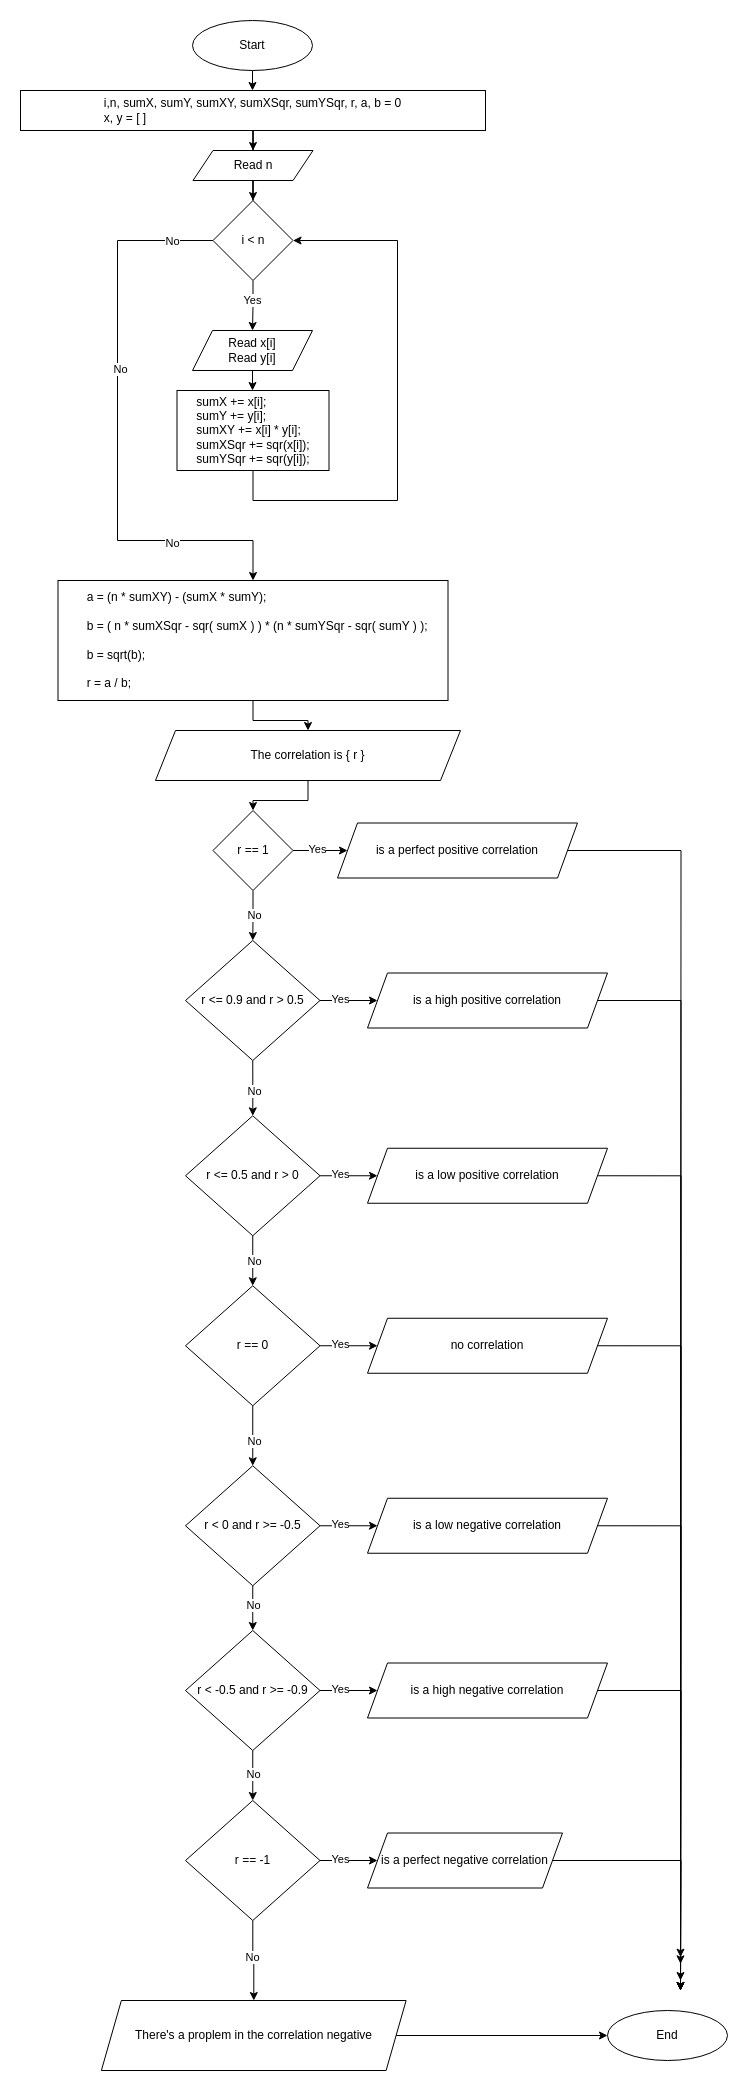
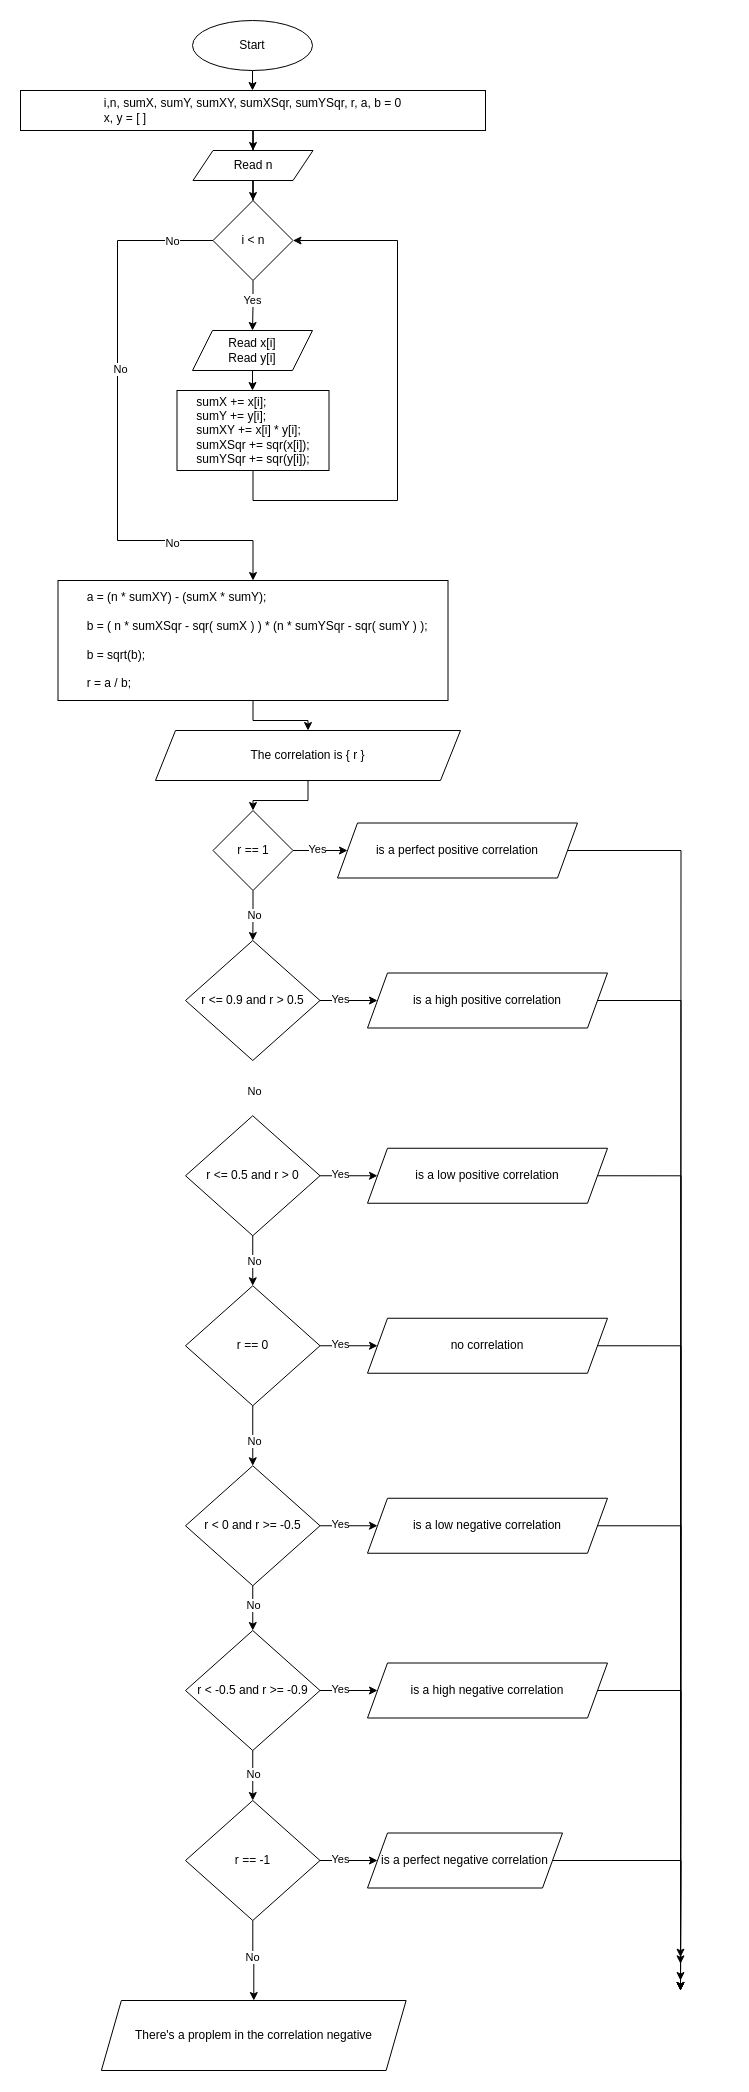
  <mxCell id="0" />
  <mxCell id="1" parent="0" />
  <mxCell id="2" value="" style="edgeStyle=orthogonalEdgeStyle;rounded=0;orthogonalLoop=1;jettySize=auto;html=1;" edge="1" parent="1" source="3" target="5"><mxGeometry relative="1" as="geometry" /></mxCell>
  <mxCell id="3" value="Start" style="ellipse;whiteSpace=wrap;html=1;" vertex="1" parent="1"><mxGeometry x="192" y="20" width="120" height="50" as="geometry" /></mxCell>
  <mxCell id="4" value="" style="edgeStyle=orthogonalEdgeStyle;rounded=0;orthogonalLoop=1;jettySize=auto;html=1;" edge="1" parent="1" source="5" target="7"><mxGeometry relative="1" as="geometry" /></mxCell>
  <mxCell id="5" value="&lt;div style=&quot;text-align: left;&quot;&gt;&lt;span style=&quot;background-color: initial;&quot;&gt;i,n, sumX, sumY, sumXY, sumXSqr, sumYSqr, r, a, b = 0&lt;/span&gt;&lt;/div&gt;&lt;div style=&quot;text-align: left;&quot;&gt;x, y = [ ]&lt;br&gt;&lt;/div&gt;" style="whiteSpace=wrap;html=1;" vertex="1" parent="1"><mxGeometry x="20" y="90" width="465" height="40" as="geometry" /></mxCell>
  <mxCell id="6" value="" style="edgeStyle=orthogonalEdgeStyle;rounded=0;orthogonalLoop=1;jettySize=auto;html=1;" edge="1" parent="1" source="7" target="14"><mxGeometry relative="1" as="geometry" /></mxCell>
  <mxCell id="7" value="Read n" style="shape=parallelogram;perimeter=parallelogramPerimeter;whiteSpace=wrap;html=1;fixedSize=1;" vertex="1" parent="1"><mxGeometry x="192.5" y="150" width="120" height="30" as="geometry" /></mxCell>
  <mxCell id="8" value="" style="edgeStyle=orthogonalEdgeStyle;rounded=0;orthogonalLoop=1;jettySize=auto;html=1;" edge="1" parent="1" source="14" target="17"><mxGeometry relative="1" as="geometry" /></mxCell>
  <mxCell id="9" value="Yes" style="edgeLabel;html=1;align=center;verticalAlign=middle;resizable=0;points=[];" connectable="0" vertex="1" parent="8"><mxGeometry x="-0.259" y="-1" relative="1" as="geometry"><mxPoint as="offset" /></mxGeometry></mxCell>
  <mxCell id="10" style="edgeStyle=orthogonalEdgeStyle;rounded=0;orthogonalLoop=1;jettySize=auto;html=1;exitX=0;exitY=0.5;exitDx=0;exitDy=0;entryX=0.5;entryY=0;entryDx=0;entryDy=0;" edge="1" parent="1" source="14" target="21"><mxGeometry relative="1" as="geometry"><Array as="points"><mxPoint x="117" y="240" /><mxPoint x="117" y="540" /><mxPoint x="253" y="540" /></Array></mxGeometry></mxCell>
  <mxCell id="11" value="No" style="edgeLabel;html=1;align=center;verticalAlign=middle;resizable=0;points=[];" connectable="0" vertex="1" parent="10"><mxGeometry x="-0.857" relative="1" as="geometry"><mxPoint as="offset" /></mxGeometry></mxCell>
  <mxCell id="12" value="No" style="edgeLabel;html=1;align=center;verticalAlign=middle;resizable=0;points=[];" connectable="0" vertex="1" parent="10"><mxGeometry x="-0.215" y="2" relative="1" as="geometry"><mxPoint as="offset" /></mxGeometry></mxCell>
  <mxCell id="13" value="No" style="edgeLabel;html=1;align=center;verticalAlign=middle;resizable=0;points=[];" connectable="0" vertex="1" parent="10"><mxGeometry x="0.575" y="-2" relative="1" as="geometry"><mxPoint as="offset" /></mxGeometry></mxCell>
  <mxCell id="14" value="i &amp;lt; n" style="rhombus;whiteSpace=wrap;html=1;" vertex="1" parent="1"><mxGeometry x="212.5" y="200" width="80" height="80" as="geometry" /></mxCell>
  <mxCell id="15" style="edgeStyle=orthogonalEdgeStyle;rounded=0;orthogonalLoop=1;jettySize=auto;html=1;entryX=1;entryY=0.5;entryDx=0;entryDy=0;exitX=0.5;exitY=1;exitDx=0;exitDy=0;" edge="1" parent="1" source="18" target="14"><mxGeometry relative="1" as="geometry"><mxPoint x="467" y="260" as="sourcePoint" /><Array as="points"><mxPoint x="253" y="500" /><mxPoint x="397" y="500" /><mxPoint x="397" y="240" /></Array></mxGeometry></mxCell>
  <mxCell id="16" value="" style="edgeStyle=orthogonalEdgeStyle;rounded=0;orthogonalLoop=1;jettySize=auto;html=1;" edge="1" parent="1" source="17" target="18"><mxGeometry relative="1" as="geometry" /></mxCell>
  <mxCell id="17" value="Read x[i]&lt;div&gt;Read y[i]&lt;br&gt;&lt;/div&gt;" style="shape=parallelogram;perimeter=parallelogramPerimeter;whiteSpace=wrap;html=1;fixedSize=1;" vertex="1" parent="1"><mxGeometry x="192" y="330" width="120" height="40" as="geometry" /></mxCell>
  <mxCell id="18" value="&lt;div style=&quot;text-align: left;&quot;&gt;&lt;span style=&quot;background-color: initial;&quot;&gt;sumX += x[i];&lt;/span&gt;&lt;/div&gt;&lt;div style=&quot;text-align: left;&quot;&gt;sumY += y[i];&lt;/div&gt;&lt;div style=&quot;text-align: left;&quot;&gt;sumXY += x[i] * y[i];&lt;/div&gt;&lt;div style=&quot;text-align: left;&quot;&gt;sumXSqr += sqr(x&lt;span style=&quot;background-color: initial;&quot;&gt;[i]&lt;/span&gt;&lt;span style=&quot;background-color: initial;&quot;&gt;);&lt;/span&gt;&lt;/div&gt;&lt;div style=&quot;text-align: left;&quot;&gt;&lt;span style=&quot;background-color: initial;&quot;&gt;sumYSqr += sqr(y[i]);&lt;/span&gt;&lt;/div&gt;" style="whiteSpace=wrap;html=1;" vertex="1" parent="1"><mxGeometry x="176.5" y="390" width="152" height="80" as="geometry" /></mxCell>
  <mxCell id="19" value="" style="edgeStyle=orthogonalEdgeStyle;rounded=0;orthogonalLoop=1;jettySize=auto;html=1;exitX=0.5;exitY=1;exitDx=0;exitDy=0;" edge="1" parent="1" source="29" target="26"><mxGeometry relative="1" as="geometry"><mxPoint x="87" y="860" as="sourcePoint" /></mxGeometry></mxCell>
  <mxCell id="20" value="" style="edgeStyle=orthogonalEdgeStyle;rounded=0;orthogonalLoop=1;jettySize=auto;html=1;" edge="1" parent="1" source="21" target="29"><mxGeometry relative="1" as="geometry" /></mxCell>
  <mxCell id="21" value="&lt;div&gt;&lt;span style=&quot;text-align: center;&quot;&gt;&lt;span style=&quot;white-space: pre;&quot;&gt;&#09;&lt;/span&gt;a = (n * sumXY) - (sumX * sumY);&lt;/span&gt;&lt;br&gt;&lt;/div&gt;&lt;div&gt;&lt;span style=&quot;text-align: center;&quot;&gt;&lt;br&gt;&lt;/span&gt;&lt;/div&gt;&lt;span style=&quot;white-space: pre;&quot;&gt;&#09;&lt;/span&gt;b = ( n * sumXSqr - sqr( sumX ) ) * (n * sumYSqr - sqr( sumY ) );&lt;div&gt;&lt;br&gt;&lt;div&gt;&lt;span style=&quot;white-space: pre;&quot;&gt;&#09;&lt;/span&gt;b = sqrt(b);&lt;/div&gt;&lt;/div&gt;&lt;div&gt;&lt;br&gt;&lt;/div&gt;&lt;div&gt;&lt;span style=&quot;white-space: pre;&quot;&gt;&#09;&lt;/span&gt;r = a / b;&lt;br&gt;&lt;/div&gt;" style="whiteSpace=wrap;html=1;align=left;" vertex="1" parent="1"><mxGeometry x="57.5" y="580" width="390" height="120" as="geometry" /></mxCell>
  <mxCell id="22" value="" style="edgeStyle=orthogonalEdgeStyle;rounded=0;orthogonalLoop=1;jettySize=auto;html=1;" edge="1" parent="1" source="26" target="28"><mxGeometry relative="1" as="geometry" /></mxCell>
  <mxCell id="23" value="Yes" style="edgeLabel;html=1;align=center;verticalAlign=middle;resizable=0;points=[];" connectable="0" vertex="1" parent="22"><mxGeometry x="-0.101" y="2" relative="1" as="geometry"><mxPoint as="offset" /></mxGeometry></mxCell>
  <mxCell id="24" value="" style="edgeStyle=orthogonalEdgeStyle;rounded=0;orthogonalLoop=1;jettySize=auto;html=1;" edge="1" parent="1" source="26" target="33"><mxGeometry relative="1" as="geometry" /></mxCell>
  <mxCell id="25" value="No" style="edgeLabel;html=1;align=center;verticalAlign=middle;resizable=0;points=[];" connectable="0" vertex="1" parent="24"><mxGeometry x="-0.018" relative="1" as="geometry"><mxPoint x="1" as="offset" /></mxGeometry></mxCell>
  <mxCell id="26" value="r == 1" style="rhombus;whiteSpace=wrap;html=1;align=center;" vertex="1" parent="1"><mxGeometry x="212.5" y="810" width="80" height="80" as="geometry" /></mxCell>
  <mxCell id="27" style="edgeStyle=orthogonalEdgeStyle;rounded=0;orthogonalLoop=1;jettySize=auto;html=1;exitX=1;exitY=0.5;exitDx=0;exitDy=0;" edge="1" parent="1" source="28"><mxGeometry relative="1" as="geometry"><mxPoint x="680" y="1956.667" as="targetPoint" /></mxGeometry></mxCell>
  <mxCell id="28" value="is a perfect positive correlation" style="shape=parallelogram;perimeter=parallelogramPerimeter;whiteSpace=wrap;html=1;fixedSize=1;align=center;" vertex="1" parent="1"><mxGeometry x="337" y="822.5" width="240" height="55" as="geometry" /></mxCell>
  <mxCell id="29" value="&lt;span style=&quot;&quot;&gt;The correlation is { r }&lt;/span&gt;" style="shape=parallelogram;perimeter=parallelogramPerimeter;whiteSpace=wrap;html=1;fixedSize=1;align=center;" vertex="1" parent="1"><mxGeometry x="155" y="730" width="305" height="50" as="geometry" /></mxCell>
  <mxCell id="30" style="edgeStyle=orthogonalEdgeStyle;rounded=0;orthogonalLoop=1;jettySize=auto;html=1;exitX=1;exitY=0.5;exitDx=0;exitDy=0;" edge="1" parent="1" source="33" target="35"><mxGeometry relative="1" as="geometry" /></mxCell>
  <mxCell id="31" value="Yes" style="edgeLabel;html=1;align=center;verticalAlign=middle;resizable=0;points=[];" connectable="0" vertex="1" parent="30"><mxGeometry x="-0.304" y="2" relative="1" as="geometry"><mxPoint as="offset" /></mxGeometry></mxCell>
- <mxCell id="32" style="edgeStyle=orthogonalEdgeStyle;rounded=0;orthogonalLoop=1;jettySize=auto;html=1;exitX=0.5;exitY=1;exitDx=0;exitDy=0;" edge="1" parent="1" source="33" target="40"><mxGeometry relative="1" as="geometry" /></mxCell>
  <mxCell id="33" value="r &amp;lt;= 0.9 and r &amp;gt; 0.5" style="rhombus;whiteSpace=wrap;html=1;align=center;" vertex="1" parent="1"><mxGeometry x="185" y="940" width="134.5" height="120" as="geometry" /></mxCell>
  <mxCell id="34" style="edgeStyle=orthogonalEdgeStyle;rounded=0;orthogonalLoop=1;jettySize=auto;html=1;exitX=1;exitY=0.5;exitDx=0;exitDy=0;" edge="1" parent="1" source="35"><mxGeometry relative="1" as="geometry"><mxPoint x="680" y="1963.333" as="targetPoint" /></mxGeometry></mxCell>
  <mxCell id="35" value="is a high positive correlation" style="shape=parallelogram;perimeter=parallelogramPerimeter;whiteSpace=wrap;html=1;fixedSize=1;align=center;" vertex="1" parent="1"><mxGeometry x="367" y="972.5" width="240" height="55" as="geometry" /></mxCell>
  <mxCell id="36" value="No" style="edgeLabel;html=1;align=center;verticalAlign=middle;resizable=0;points=[];" connectable="0" vertex="1" parent="1"><mxGeometry x="253.25" y="1090" as="geometry" /></mxCell>
  <mxCell id="37" style="edgeStyle=orthogonalEdgeStyle;rounded=0;orthogonalLoop=1;jettySize=auto;html=1;exitX=1;exitY=0.5;exitDx=0;exitDy=0;" edge="1" parent="1" source="40" target="42"><mxGeometry relative="1" as="geometry" /></mxCell>
  <mxCell id="38" value="Yes" style="edgeLabel;html=1;align=center;verticalAlign=middle;resizable=0;points=[];" connectable="0" vertex="1" parent="37"><mxGeometry x="-0.304" y="2" relative="1" as="geometry"><mxPoint as="offset" /></mxGeometry></mxCell>
  <mxCell id="39" style="edgeStyle=orthogonalEdgeStyle;rounded=0;orthogonalLoop=1;jettySize=auto;html=1;exitX=0.5;exitY=1;exitDx=0;exitDy=0;entryX=0.5;entryY=0;entryDx=0;entryDy=0;" edge="1" parent="1" source="40" target="47"><mxGeometry relative="1" as="geometry" /></mxCell>
  <mxCell id="40" value="r &amp;lt;= 0.5 and r &amp;gt; 0" style="rhombus;whiteSpace=wrap;html=1;align=center;" vertex="1" parent="1"><mxGeometry x="185" y="1115.25" width="134.5" height="120" as="geometry" /></mxCell>
  <mxCell id="41" style="edgeStyle=orthogonalEdgeStyle;rounded=0;orthogonalLoop=1;jettySize=auto;html=1;exitX=1;exitY=0.5;exitDx=0;exitDy=0;" edge="1" parent="1" source="42"><mxGeometry relative="1" as="geometry"><mxPoint x="680" y="1990" as="targetPoint" /></mxGeometry></mxCell>
  <mxCell id="42" value="is a low positive correlation" style="shape=parallelogram;perimeter=parallelogramPerimeter;whiteSpace=wrap;html=1;fixedSize=1;align=center;" vertex="1" parent="1"><mxGeometry x="367" y="1147.75" width="240" height="55" as="geometry" /></mxCell>
  <mxCell id="43" value="No" style="edgeLabel;html=1;align=center;verticalAlign=middle;resizable=0;points=[];" connectable="0" vertex="1" parent="1"><mxGeometry x="253.25" y="1260" as="geometry" /></mxCell>
  <mxCell id="44" style="edgeStyle=orthogonalEdgeStyle;rounded=0;orthogonalLoop=1;jettySize=auto;html=1;exitX=1;exitY=0.5;exitDx=0;exitDy=0;" edge="1" parent="1" source="47" target="49"><mxGeometry relative="1" as="geometry" /></mxCell>
  <mxCell id="45" value="Yes" style="edgeLabel;html=1;align=center;verticalAlign=middle;resizable=0;points=[];" connectable="0" vertex="1" parent="44"><mxGeometry x="-0.304" y="2" relative="1" as="geometry"><mxPoint as="offset" /></mxGeometry></mxCell>
  <mxCell id="46" style="edgeStyle=orthogonalEdgeStyle;rounded=0;orthogonalLoop=1;jettySize=auto;html=1;exitX=0.5;exitY=1;exitDx=0;exitDy=0;entryX=0.5;entryY=0;entryDx=0;entryDy=0;" edge="1" parent="1" source="47" target="55"><mxGeometry relative="1" as="geometry" /></mxCell>
  <mxCell id="47" value="r == 0" style="rhombus;whiteSpace=wrap;html=1;align=center;" vertex="1" parent="1"><mxGeometry x="185" y="1285.25" width="134.5" height="120" as="geometry" /></mxCell>
  <mxCell id="48" style="edgeStyle=orthogonalEdgeStyle;rounded=0;orthogonalLoop=1;jettySize=auto;html=1;exitX=1;exitY=0.5;exitDx=0;exitDy=0;" edge="1" parent="1" source="49"><mxGeometry relative="1" as="geometry"><mxPoint x="680" y="1990" as="targetPoint" /></mxGeometry></mxCell>
  <mxCell id="49" value="no correlation" style="shape=parallelogram;perimeter=parallelogramPerimeter;whiteSpace=wrap;html=1;fixedSize=1;align=center;" vertex="1" parent="1"><mxGeometry x="367" y="1317.75" width="240" height="55" as="geometry" /></mxCell>
  <mxCell id="50" value="No" style="edgeLabel;html=1;align=center;verticalAlign=middle;resizable=0;points=[];" connectable="0" vertex="1" parent="1"><mxGeometry x="253.25" y="1440" as="geometry" /></mxCell>
  <mxCell id="51" style="edgeStyle=orthogonalEdgeStyle;rounded=0;orthogonalLoop=1;jettySize=auto;html=1;exitX=1;exitY=0.5;exitDx=0;exitDy=0;" edge="1" parent="1" source="55" target="57"><mxGeometry relative="1" as="geometry" /></mxCell>
  <mxCell id="52" value="Yes" style="edgeLabel;html=1;align=center;verticalAlign=middle;resizable=0;points=[];" connectable="0" vertex="1" parent="51"><mxGeometry x="-0.304" y="2" relative="1" as="geometry"><mxPoint as="offset" /></mxGeometry></mxCell>
  <mxCell id="53" style="edgeStyle=orthogonalEdgeStyle;rounded=0;orthogonalLoop=1;jettySize=auto;html=1;exitX=0.5;exitY=1;exitDx=0;exitDy=0;entryX=0.5;entryY=0;entryDx=0;entryDy=0;" edge="1" parent="1" source="55" target="62"><mxGeometry relative="1" as="geometry" /></mxCell>
  <mxCell id="54" value="No" style="edgeLabel;html=1;align=center;verticalAlign=middle;resizable=0;points=[];" connectable="0" vertex="1" parent="53"><mxGeometry x="-0.17" y="4" relative="1" as="geometry"><mxPoint x="-4" as="offset" /></mxGeometry></mxCell>
  <mxCell id="55" value="r &amp;lt; 0 and r &amp;gt;= -0.5" style="rhombus;whiteSpace=wrap;html=1;align=center;" vertex="1" parent="1"><mxGeometry x="185" y="1465.25" width="134.5" height="120" as="geometry" /></mxCell>
  <mxCell id="56" style="edgeStyle=orthogonalEdgeStyle;rounded=0;orthogonalLoop=1;jettySize=auto;html=1;exitX=1;exitY=0.5;exitDx=0;exitDy=0;" edge="1" parent="1" source="57"><mxGeometry relative="1" as="geometry"><mxPoint x="680" y="1990" as="targetPoint" /></mxGeometry></mxCell>
  <mxCell id="57" value="is a low negative correlation" style="shape=parallelogram;perimeter=parallelogramPerimeter;whiteSpace=wrap;html=1;fixedSize=1;align=center;" vertex="1" parent="1"><mxGeometry x="367" y="1497.75" width="240" height="55" as="geometry" /></mxCell>
  <mxCell id="58" style="edgeStyle=orthogonalEdgeStyle;rounded=0;orthogonalLoop=1;jettySize=auto;html=1;exitX=1;exitY=0.5;exitDx=0;exitDy=0;" edge="1" parent="1" source="62" target="64"><mxGeometry relative="1" as="geometry" /></mxCell>
  <mxCell id="59" value="Yes" style="edgeLabel;html=1;align=center;verticalAlign=middle;resizable=0;points=[];" connectable="0" vertex="1" parent="58"><mxGeometry x="-0.304" y="2" relative="1" as="geometry"><mxPoint as="offset" /></mxGeometry></mxCell>
  <mxCell id="60" style="edgeStyle=orthogonalEdgeStyle;rounded=0;orthogonalLoop=1;jettySize=auto;html=1;exitX=0.5;exitY=1;exitDx=0;exitDy=0;entryX=0.5;entryY=0;entryDx=0;entryDy=0;" edge="1" parent="1" source="62" target="69"><mxGeometry relative="1" as="geometry" /></mxCell>
  <mxCell id="61" value="No" style="edgeLabel;html=1;align=center;verticalAlign=middle;resizable=0;points=[];" connectable="0" vertex="1" parent="60"><mxGeometry x="-0.08" relative="1" as="geometry"><mxPoint as="offset" /></mxGeometry></mxCell>
  <mxCell id="62" value="r &amp;lt; -0.5 and r &amp;gt;= -0.9" style="rhombus;whiteSpace=wrap;html=1;align=center;" vertex="1" parent="1"><mxGeometry x="185" y="1630" width="134.5" height="120" as="geometry" /></mxCell>
  <mxCell id="63" style="edgeStyle=orthogonalEdgeStyle;rounded=0;orthogonalLoop=1;jettySize=auto;html=1;exitX=1;exitY=0.5;exitDx=0;exitDy=0;" edge="1" parent="1" source="64"><mxGeometry relative="1" as="geometry"><mxPoint x="680" y="1980" as="targetPoint" /></mxGeometry></mxCell>
  <mxCell id="64" value="is a high negative correlation" style="shape=parallelogram;perimeter=parallelogramPerimeter;whiteSpace=wrap;html=1;fixedSize=1;align=center;" vertex="1" parent="1"><mxGeometry x="367" y="1662.5" width="240" height="55" as="geometry" /></mxCell>
  <mxCell id="65" style="edgeStyle=orthogonalEdgeStyle;rounded=0;orthogonalLoop=1;jettySize=auto;html=1;exitX=1;exitY=0.5;exitDx=0;exitDy=0;" edge="1" parent="1" source="69" target="71"><mxGeometry relative="1" as="geometry" /></mxCell>
  <mxCell id="66" value="Yes" style="edgeLabel;html=1;align=center;verticalAlign=middle;resizable=0;points=[];" connectable="0" vertex="1" parent="65"><mxGeometry x="-0.304" y="2" relative="1" as="geometry"><mxPoint as="offset" /></mxGeometry></mxCell>
  <mxCell id="67" value="" style="edgeStyle=orthogonalEdgeStyle;rounded=0;orthogonalLoop=1;jettySize=auto;html=1;" edge="1" parent="1" source="69" target="73"><mxGeometry relative="1" as="geometry" /></mxCell>
  <mxCell id="68" value="No" style="edgeLabel;html=1;align=center;verticalAlign=middle;resizable=0;points=[];" connectable="0" vertex="1" parent="67"><mxGeometry x="-0.083" y="-1" relative="1" as="geometry"><mxPoint as="offset" /></mxGeometry></mxCell>
  <mxCell id="69" value="r == -1" style="rhombus;whiteSpace=wrap;html=1;align=center;" vertex="1" parent="1"><mxGeometry x="185" y="1800" width="134.5" height="120" as="geometry" /></mxCell>
  <mxCell id="70" style="edgeStyle=orthogonalEdgeStyle;rounded=0;orthogonalLoop=1;jettySize=auto;html=1;exitX=1;exitY=0.5;exitDx=0;exitDy=0;" edge="1" parent="1" source="71"><mxGeometry relative="1" as="geometry"><mxPoint x="680" y="1990" as="targetPoint" /></mxGeometry></mxCell>
  <mxCell id="71" value="is a perfect negative correlation" style="shape=parallelogram;perimeter=parallelogramPerimeter;whiteSpace=wrap;html=1;fixedSize=1;align=center;" vertex="1" parent="1"><mxGeometry x="367" y="1832.5" width="195" height="55" as="geometry" /></mxCell>
- <mxCell id="72" style="edgeStyle=orthogonalEdgeStyle;rounded=0;orthogonalLoop=1;jettySize=auto;html=1;exitX=1;exitY=0.5;exitDx=0;exitDy=0;entryX=0;entryY=0.5;entryDx=0;entryDy=0;" edge="1" parent="1" source="73" target="74"><mxGeometry relative="1" as="geometry"><mxPoint x="590" y="2005" as="targetPoint" /></mxGeometry></mxCell>
  <mxCell id="73" value="There's a proplem in the correlation negative" style="shape=parallelogram;perimeter=parallelogramPerimeter;whiteSpace=wrap;html=1;fixedSize=1;" vertex="1" parent="1"><mxGeometry x="100.87" y="2000" width="304.75" height="70" as="geometry" /></mxCell>
- <mxCell id="74" value="End" style="ellipse;whiteSpace=wrap;html=1;" vertex="1" parent="1"><mxGeometry x="607" y="2010" width="120" height="50" as="geometry" /></mxCell>
